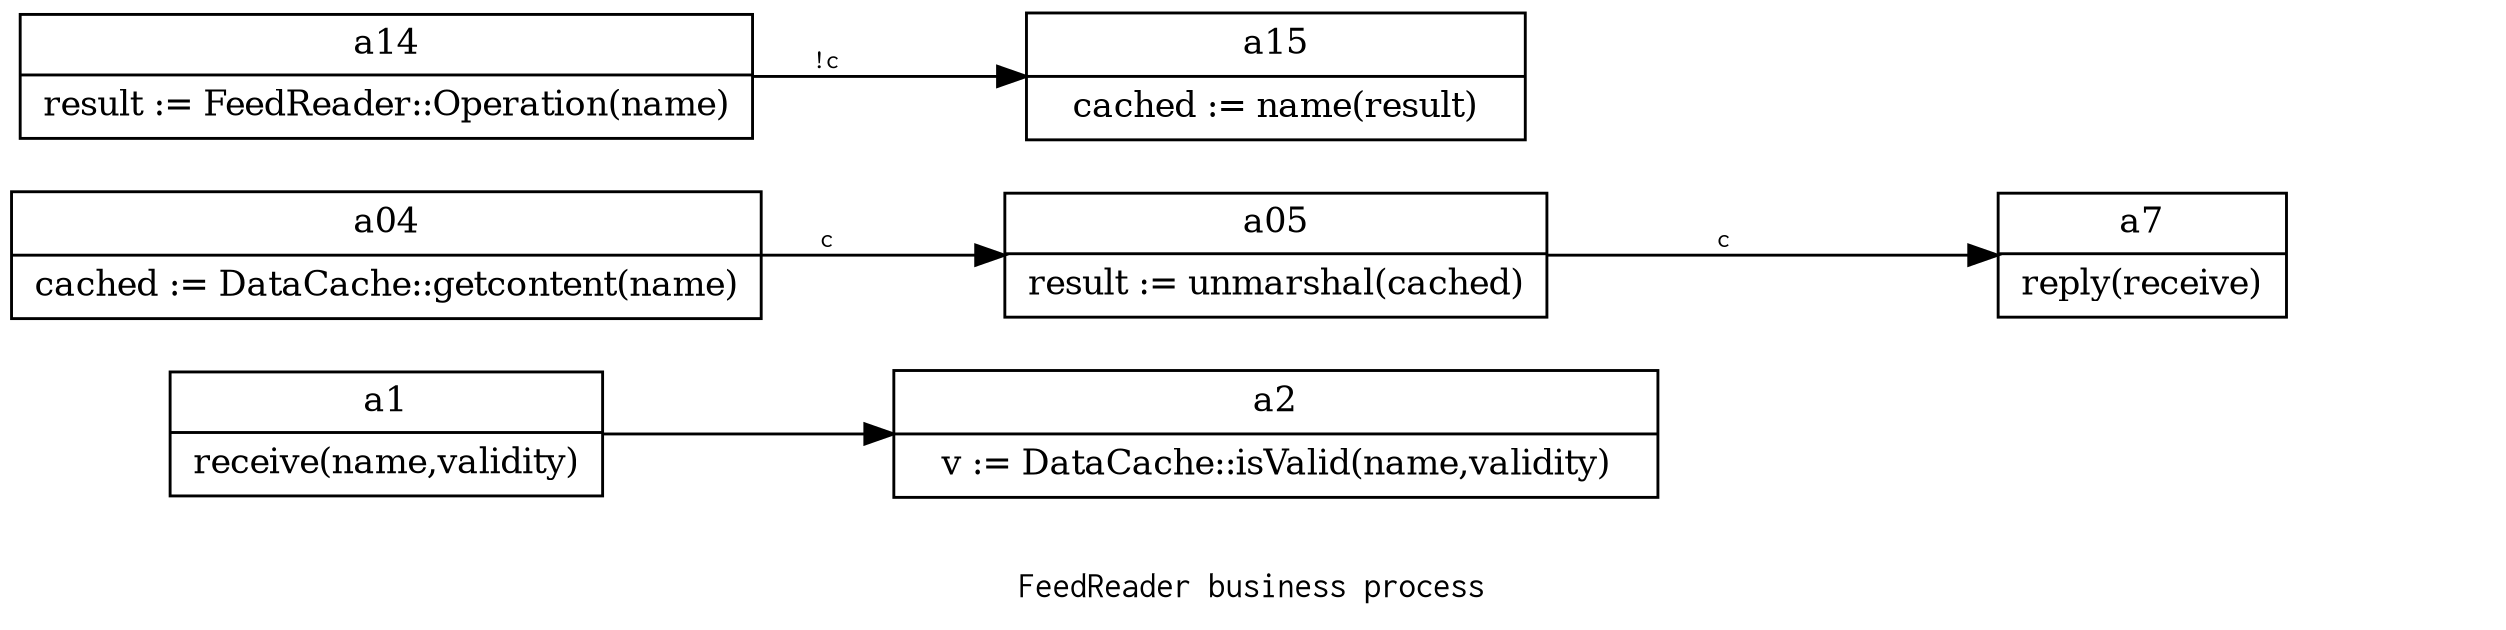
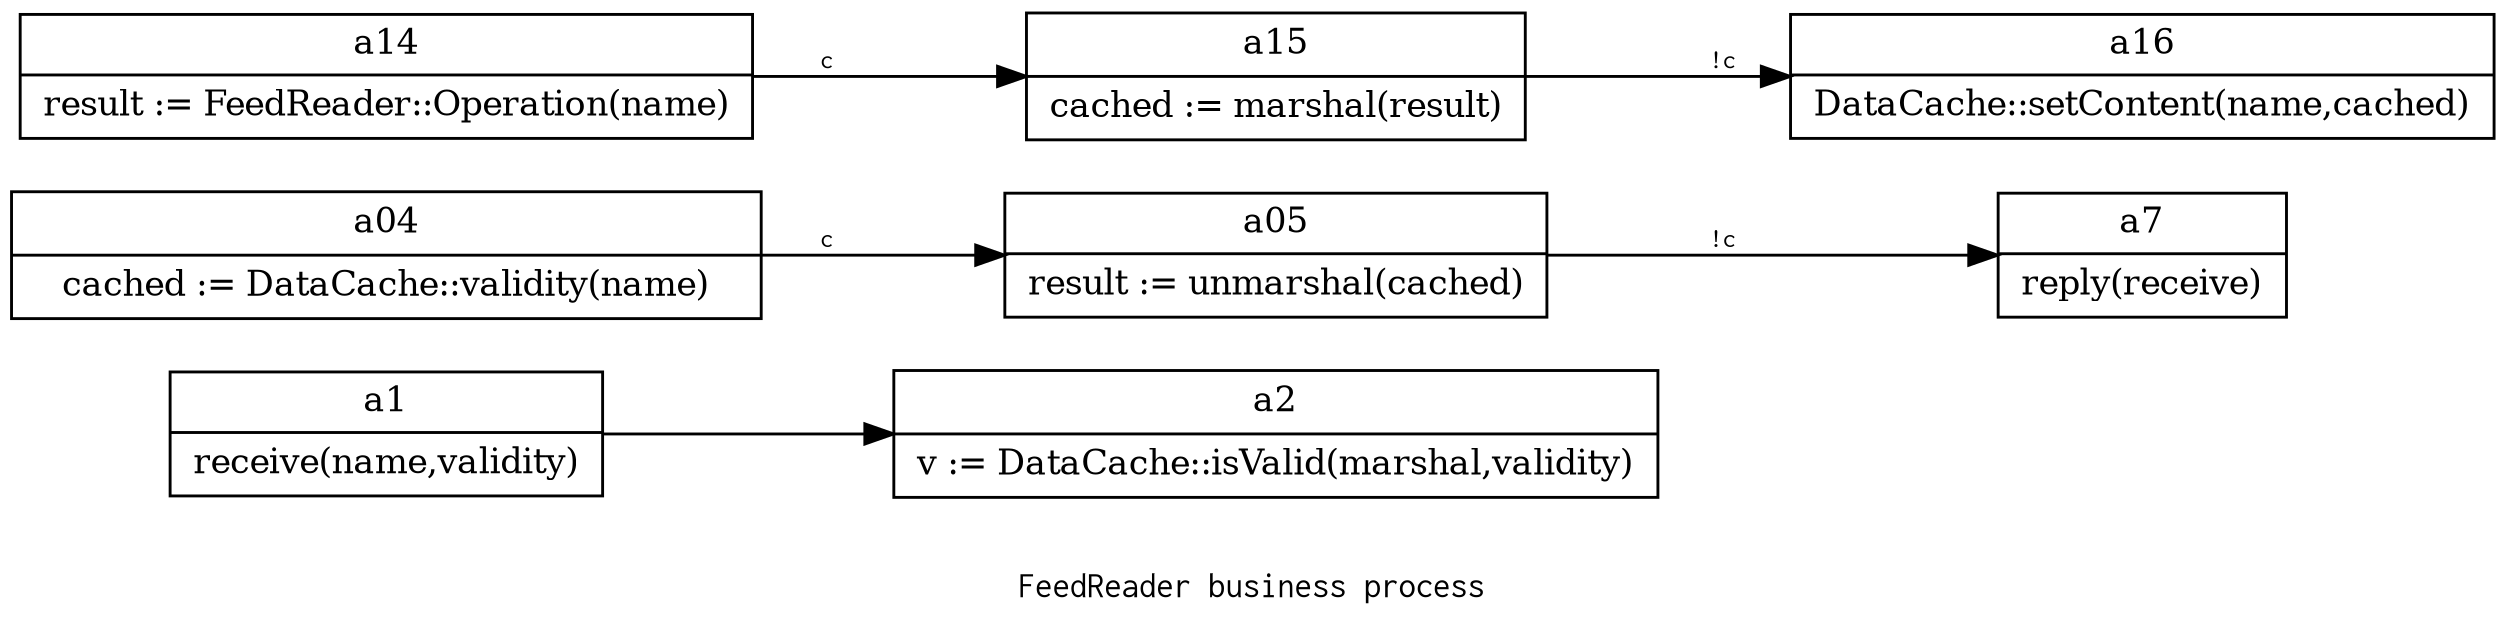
  digraph {
    fontname=Courier
    fontsize=12
    label="FeedReader business process"
    rankdir=LR
    node [fontsize=12 shape=record]
    edge [fontname=Courier fontsize=9]
    n1 [label="a1|receive(name,validity)"]
-   n2 [label="a2|v := DataCache::isValid(name,validity)"]
-   n3 [label="a04| cached := DataCache::getcontent(name)"]
+   n2 [label="a2|v := DataCache::isValid(marshal,validity)"]
+   n3 [label="a04| cached := DataCache::validity(name)"]
    n4 [label="a05| result := unmarshal(cached)"]
    n5 [label="a14| result := FeedReader::Operation(name)"]
-   n6 [label="a15| cached := name(result)"]
+   n6 [label="a15| cached := marshal(result)"]
    n7 [label="a7| reply(receive)"]
+   n8 [label="a16| DataCache::setContent(name,cached)"]
    n1 -> n2
    n3 -> n4 [label=c]
-   n4 -> n7 [label=c]
-   n5 -> n6 [label="!c"]
+   n4 -> n7 [label="!c"]
+   n5 -> n6 [label=c]
+   n6 -> n8 [label="!c"]
  }
